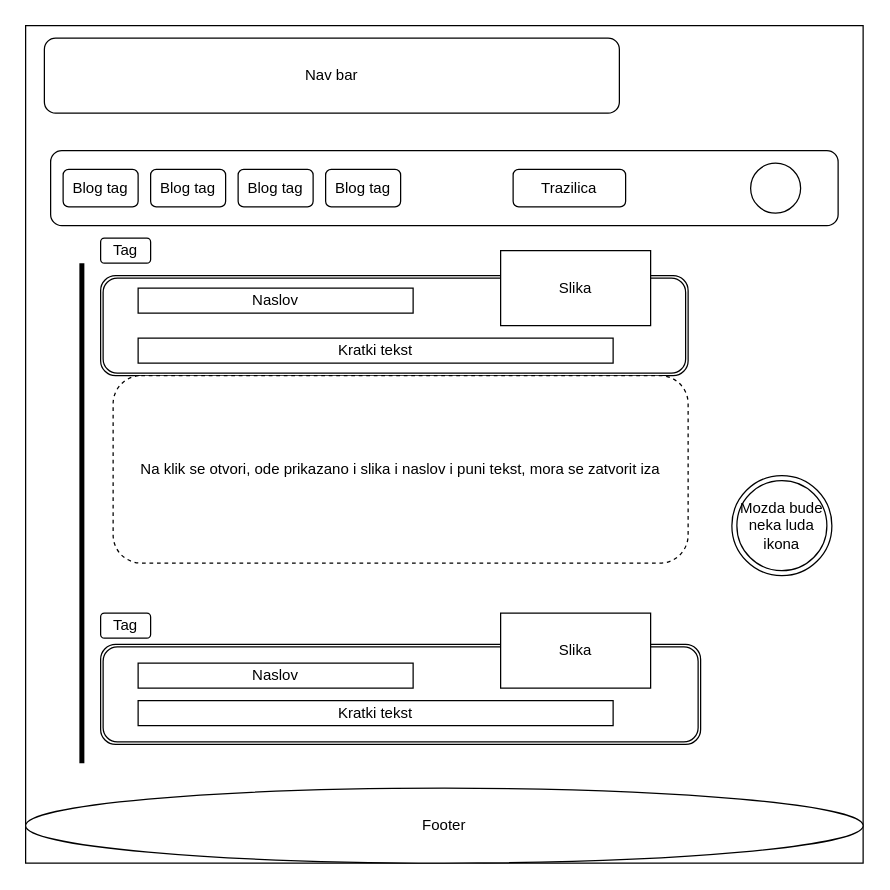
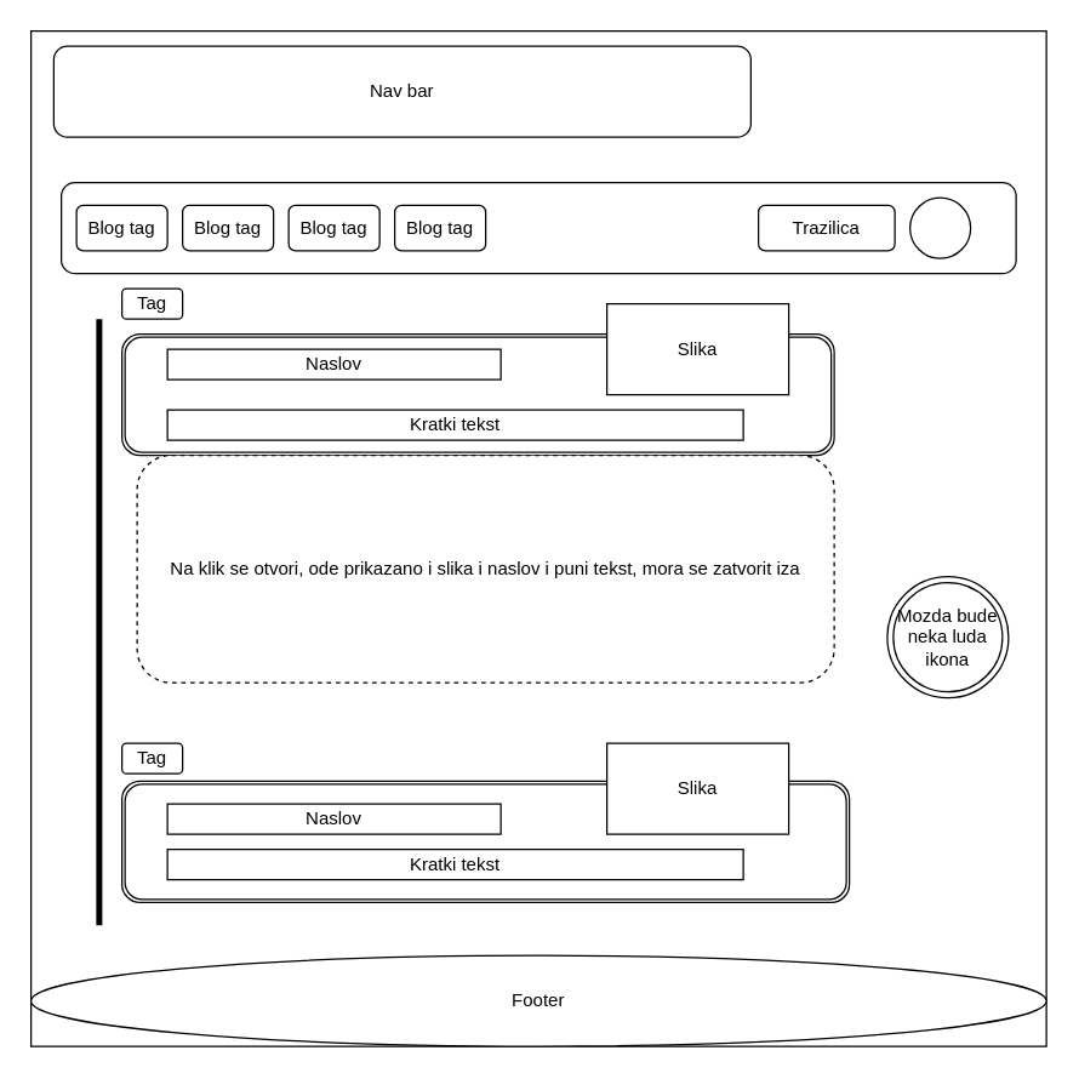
  <mxCell id="0" />
  <mxCell id="1" parent="0" />
  <mxCell id="2" value="" style="whiteSpace=wrap;html=1;aspect=fixed;" vertex="1" parent="1"><mxGeometry x="20" y="20" width="670" height="670" as="geometry" /></mxCell>
  <mxCell id="3" value="Nav bar" style="rounded=1;whiteSpace=wrap;html=1;" vertex="1" parent="1"><mxGeometry x="35" y="30" width="460" height="60" as="geometry" /></mxCell>
  <mxCell id="4" value="Footer" style="ellipse;whiteSpace=wrap;html=1;" vertex="1" parent="1"><mxGeometry x="20" y="630" width="670" height="60" as="geometry" /></mxCell>
  <mxCell id="5" value="" style="rounded=1;whiteSpace=wrap;html=1;" vertex="1" parent="1"><mxGeometry x="40" y="120" width="630" height="60" as="geometry" /></mxCell>
- <mxCell id="6" value="Trazilica" style="rounded=1;whiteSpace=wrap;html=1;" vertex="1" parent="1"><mxGeometry x="410" y="135" width="90" height="30" as="geometry" /></mxCell>
+ <mxCell id="6" value="Trazilica" style="rounded=1;whiteSpace=wrap;html=1;" vertex="1" parent="1"><mxGeometry x="500" y="135" width="90" height="30" as="geometry" /></mxCell>
  <mxCell id="7" value="" style="ellipse;whiteSpace=wrap;html=1;aspect=fixed;" vertex="1" parent="1"><mxGeometry x="600" y="130" width="40" height="40" as="geometry" /></mxCell>
  <mxCell id="8" value="Blog tag" style="rounded=1;whiteSpace=wrap;html=1;" vertex="1" parent="1"><mxGeometry x="50" y="135" width="60" height="30" as="geometry" /></mxCell>
  <mxCell id="9" value="Blog tag" style="rounded=1;whiteSpace=wrap;html=1;" vertex="1" parent="1"><mxGeometry x="120" y="135" width="60" height="30" as="geometry" /></mxCell>
  <mxCell id="10" value="Blog tag" style="rounded=1;whiteSpace=wrap;html=1;" vertex="1" parent="1"><mxGeometry x="190" y="135" width="60" height="30" as="geometry" /></mxCell>
  <mxCell id="11" value="Blog tag" style="rounded=1;whiteSpace=wrap;html=1;" vertex="1" parent="1"><mxGeometry x="260" y="135" width="60" height="30" as="geometry" /></mxCell>
  <mxCell id="12" value="" style="line;strokeWidth=4;direction=south;html=1;perimeter=backbonePerimeter;points=[];outlineConnect=0;" vertex="1" parent="1"><mxGeometry x="60" y="210" width="10" height="400" as="geometry" /></mxCell>
  <mxCell id="13" value="" style="shape=ext;double=1;rounded=1;whiteSpace=wrap;html=1;" vertex="1" parent="1"><mxGeometry x="80" y="220" width="470" height="80" as="geometry" /></mxCell>
  <mxCell id="14" value="" style="shape=ext;double=1;rounded=1;whiteSpace=wrap;html=1;" vertex="1" parent="1"><mxGeometry x="80" y="515" width="480" height="80" as="geometry" /></mxCell>
  <mxCell id="15" value="Mozda bude neka luda ikona" style="ellipse;shape=doubleEllipse;whiteSpace=wrap;html=1;aspect=fixed;" vertex="1" parent="1"><mxGeometry x="585" y="380" width="80" height="80" as="geometry" /></mxCell>
  <mxCell id="16" value="Tag" style="rounded=1;whiteSpace=wrap;html=1;" vertex="1" parent="1"><mxGeometry x="80" y="190" width="40" height="20" as="geometry" /></mxCell>
  <mxCell id="17" value="Slika" style="rounded=0;whiteSpace=wrap;html=1;" vertex="1" parent="1"><mxGeometry x="400" y="200" width="120" height="60" as="geometry" /></mxCell>
  <mxCell id="18" value="Naslov" style="rounded=0;whiteSpace=wrap;html=1;" vertex="1" parent="1"><mxGeometry x="110" y="230" width="220" height="20" as="geometry" /></mxCell>
  <mxCell id="19" value="Kratki tekst" style="rounded=0;whiteSpace=wrap;html=1;" vertex="1" parent="1"><mxGeometry x="110" y="270" width="380" height="20" as="geometry" /></mxCell>
  <mxCell id="20" value="Na klik se otvori, ode prikazano i slika i naslov i puni tekst, mora se zatvorit iza" style="rounded=1;whiteSpace=wrap;html=1;dashed=1;" vertex="1" parent="1"><mxGeometry x="90" y="300" width="460" height="150" as="geometry" /></mxCell>
  <mxCell id="21" value="Tag" style="rounded=1;whiteSpace=wrap;html=1;" vertex="1" parent="1"><mxGeometry x="80" y="490" width="40" height="20" as="geometry" /></mxCell>
  <mxCell id="22" value="Naslov" style="rounded=0;whiteSpace=wrap;html=1;" vertex="1" parent="1"><mxGeometry x="110" y="530" width="220" height="20" as="geometry" /></mxCell>
  <mxCell id="23" value="Slika" style="rounded=0;whiteSpace=wrap;html=1;" vertex="1" parent="1"><mxGeometry x="400" y="490" width="120" height="60" as="geometry" /></mxCell>
  <mxCell id="24" value="Kratki tekst" style="rounded=0;whiteSpace=wrap;html=1;" vertex="1" parent="1"><mxGeometry x="110" y="560" width="380" height="20" as="geometry" /></mxCell>
